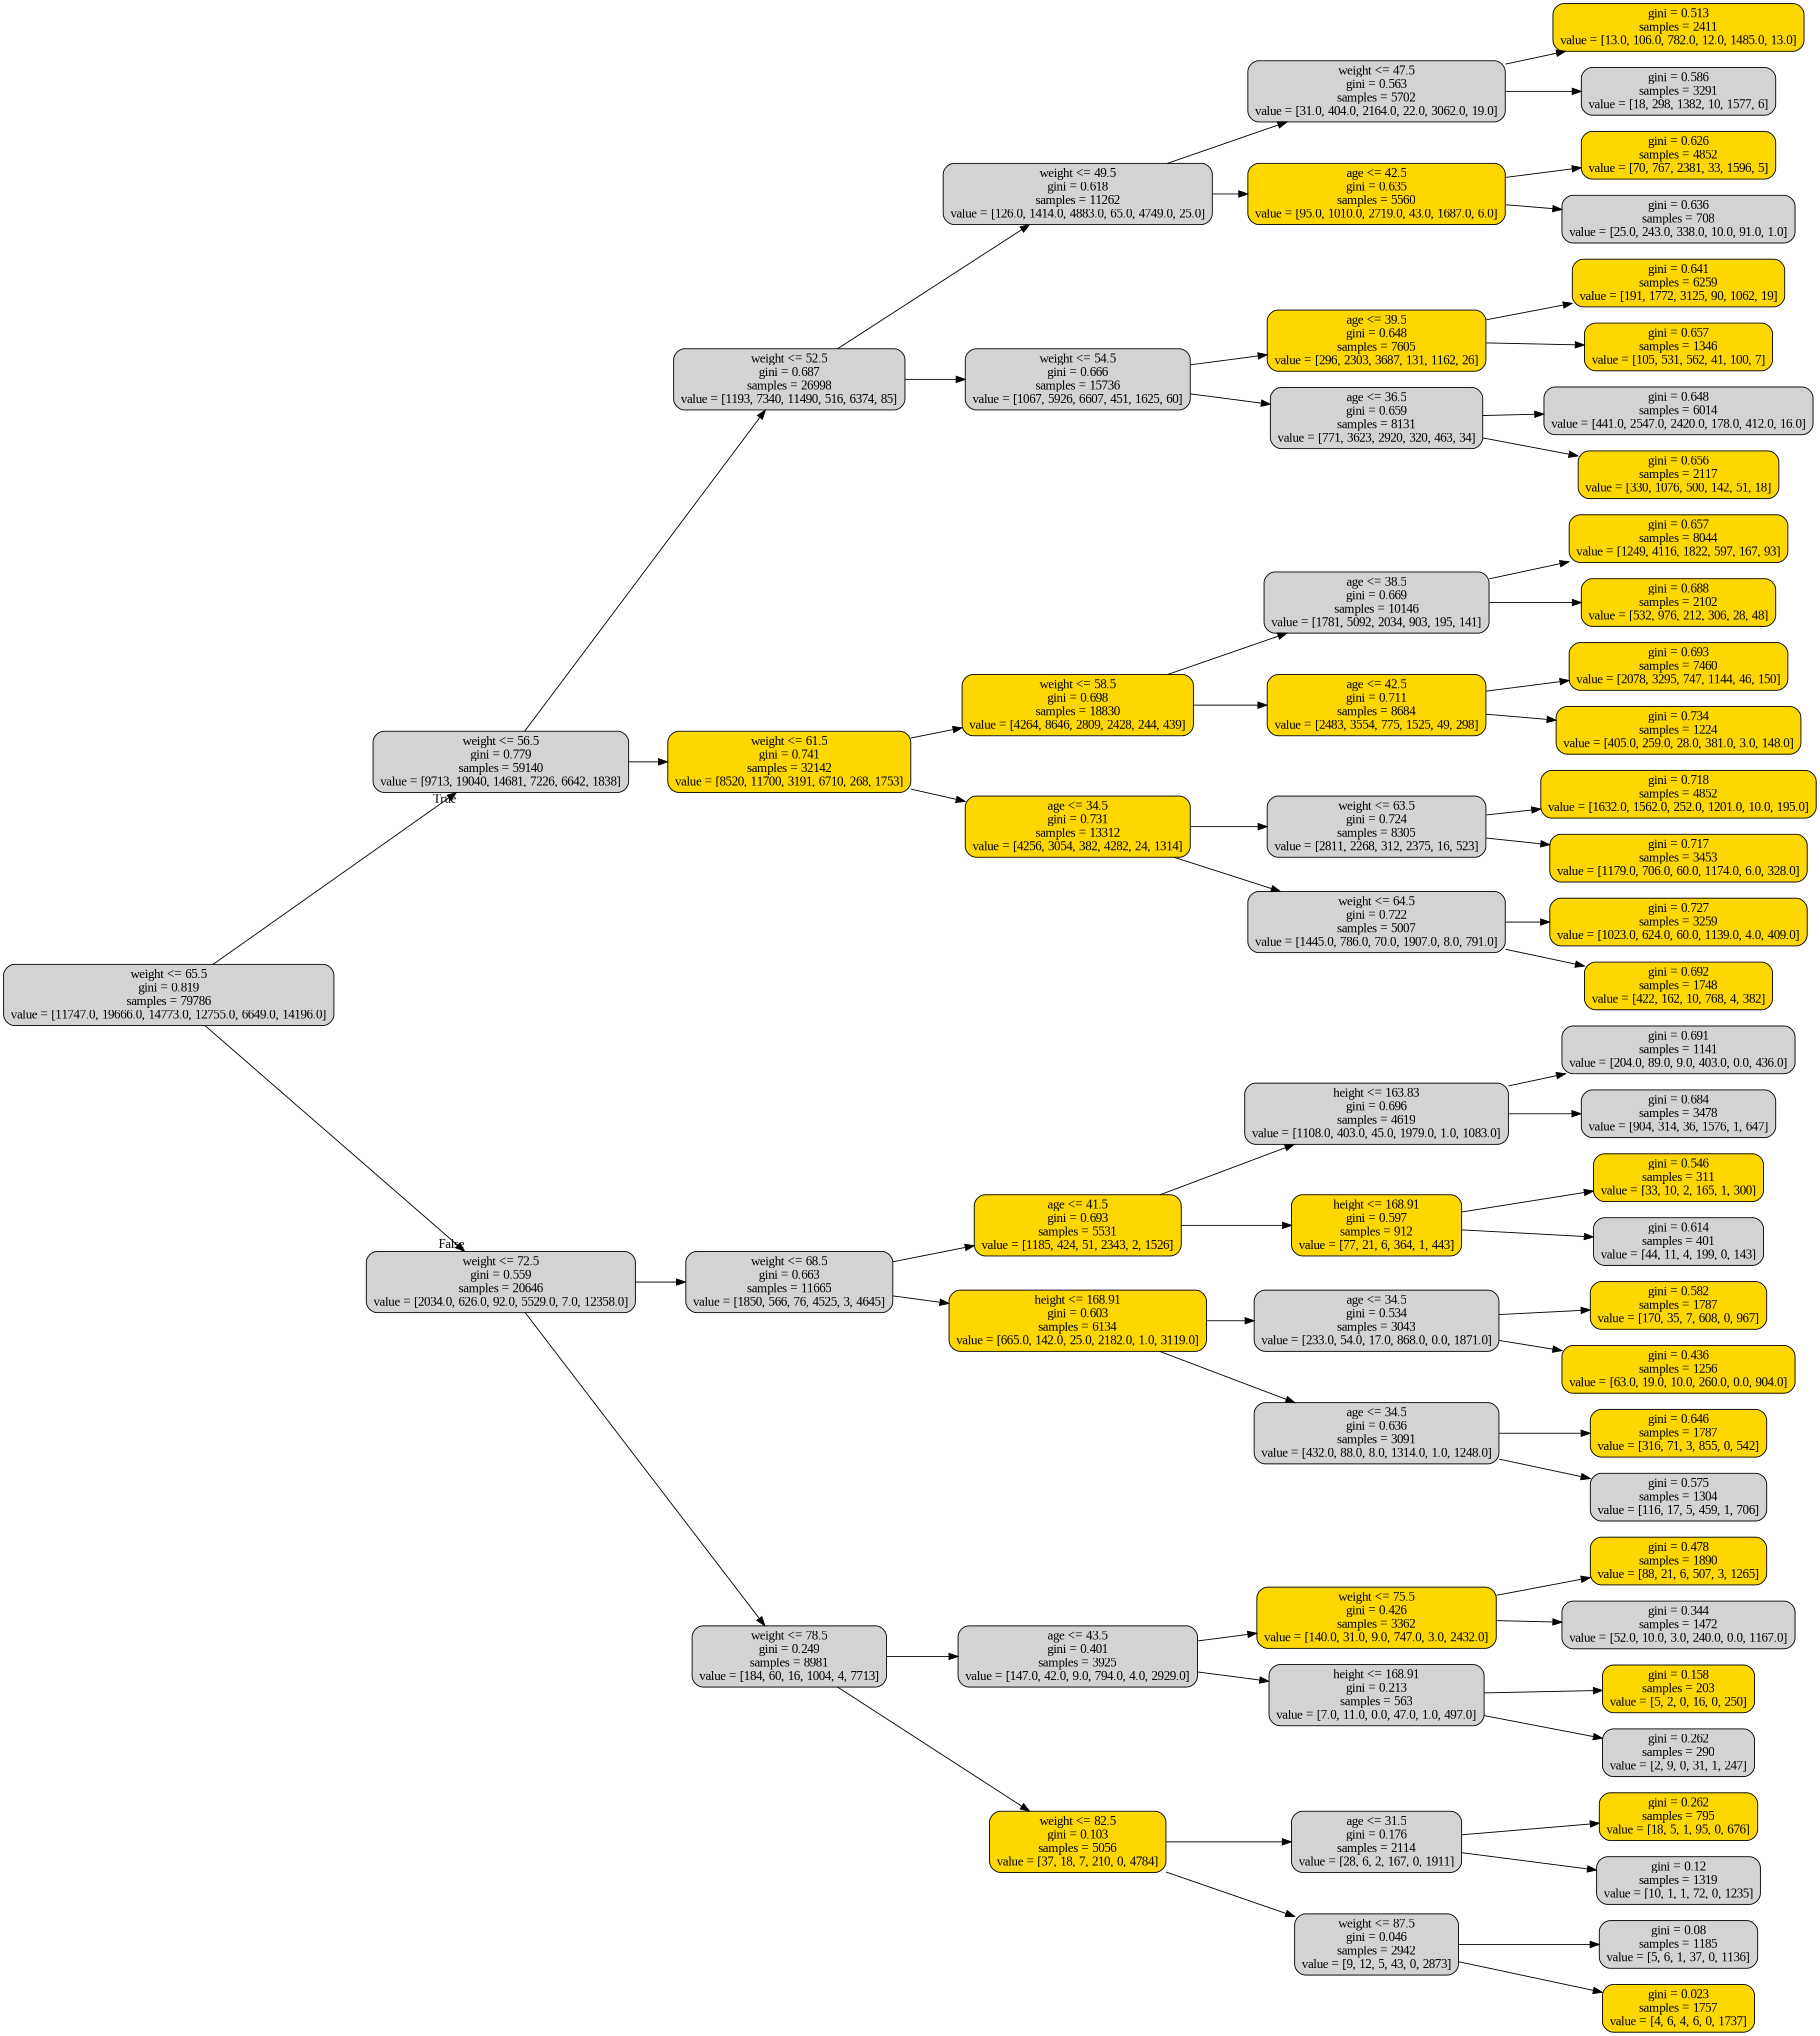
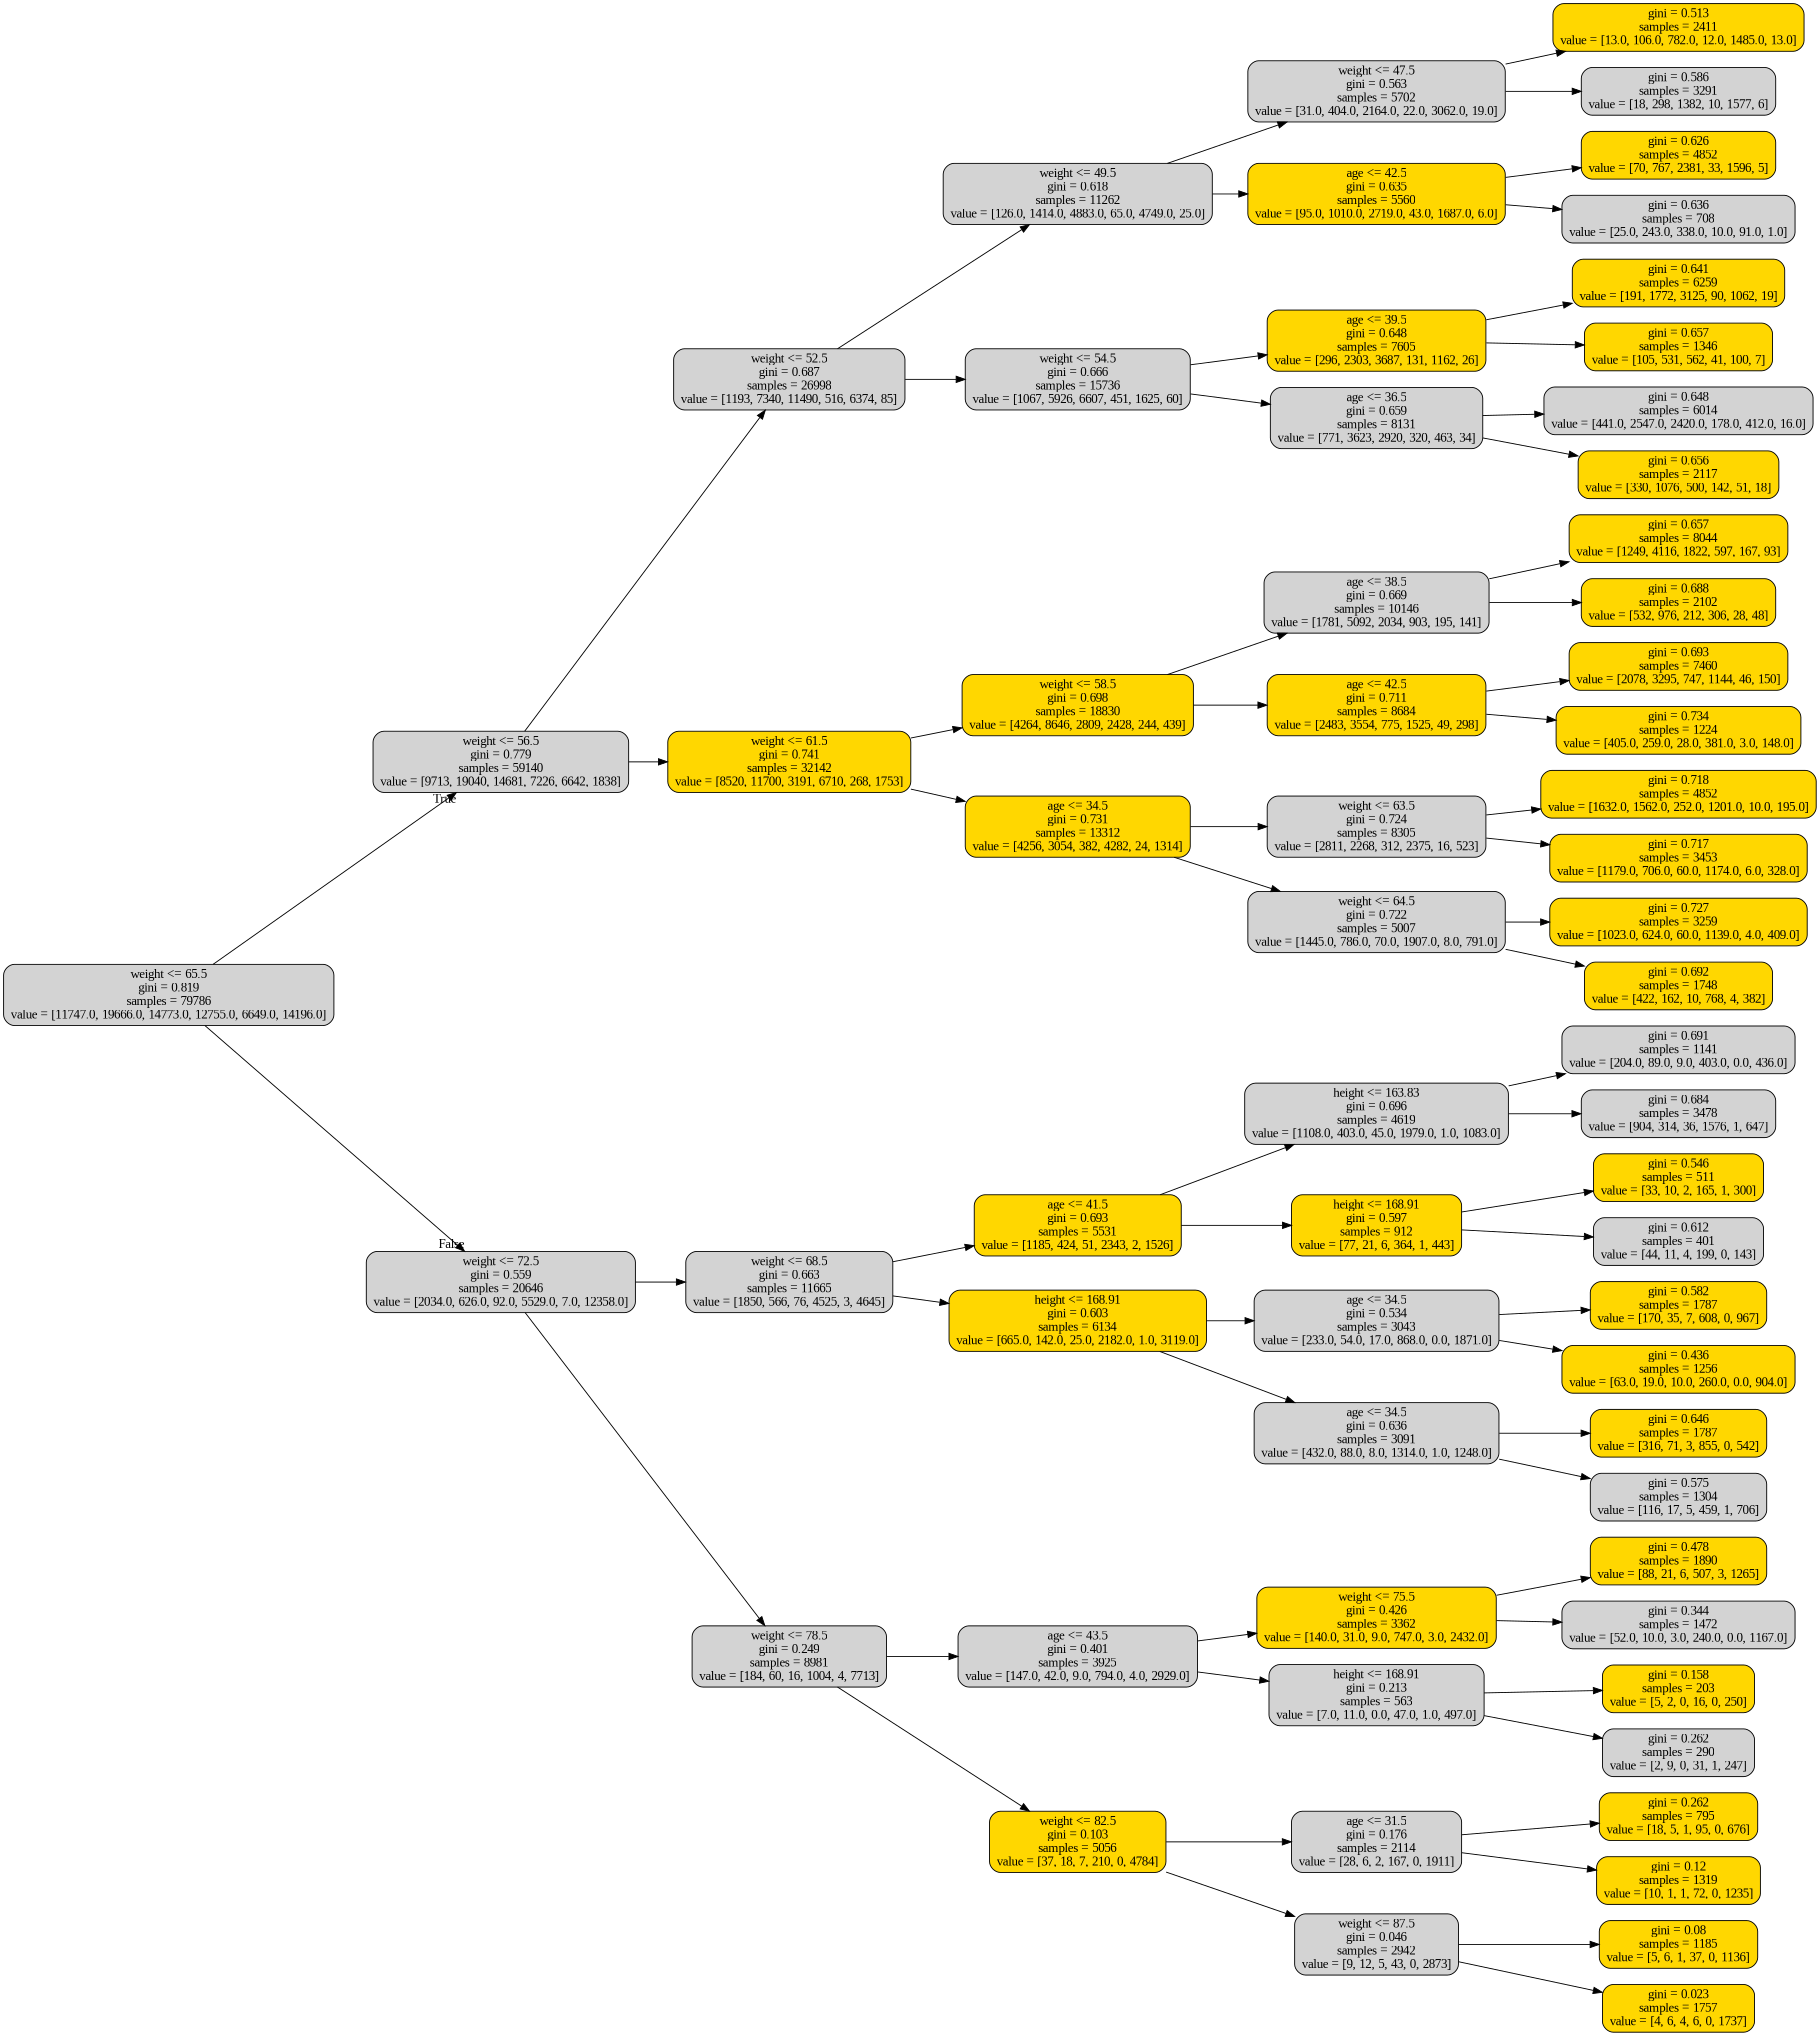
  digraph {
    fontname="Liberation Serif"
    rankdir=LR
    node [color=black fillcolor=gold fontname="Liberation Serif" shape=box style="filled, rounded"]
    edge [fontname="Liberation Serif"]
    n1 [fillcolor=lightgrey label="weight <= 65.5\ngini = 0.819\nsamples = 79786\nvalue = [11747.0, 19666.0, 14773.0, 12755.0, 6649.0, 14196.0]"]
    n2 [fillcolor=lightgrey label="weight <= 56.5\ngini = 0.779\nsamples = 59140\nvalue = [9713, 19040, 14681, 7226, 6642, 1838]"]
    n3 [fillcolor=lightgrey label="weight <= 72.5\ngini = 0.559\nsamples = 20646\nvalue = [2034.0, 626.0, 92.0, 5529.0, 7.0, 12358.0]"]
    n4 [fillcolor=lightgrey label="weight <= 52.5\ngini = 0.687\nsamples = 26998\nvalue = [1193, 7340, 11490, 516, 6374, 85]"]
    n5 [label="weight <= 61.5\ngini = 0.741\nsamples = 32142\nvalue = [8520, 11700, 3191, 6710, 268, 1753]"]
    n6 [fillcolor=lightgrey label="weight <= 68.5\ngini = 0.663\nsamples = 11665\nvalue = [1850, 566, 76, 4525, 3, 4645]"]
    n7 [fillcolor=lightgrey label="weight <= 78.5\ngini = 0.249\nsamples = 8981\nvalue = [184, 60, 16, 1004, 4, 7713]"]
    n8 [fillcolor=lightgrey label="weight <= 49.5\ngini = 0.618\nsamples = 11262\nvalue = [126.0, 1414.0, 4883.0, 65.0, 4749.0, 25.0]"]
    n9 [fillcolor=lightgrey label="weight <= 54.5\ngini = 0.666\nsamples = 15736\nvalue = [1067, 5926, 6607, 451, 1625, 60]"]
    n10 [label="weight <= 58.5\ngini = 0.698\nsamples = 18830\nvalue = [4264, 8646, 2809, 2428, 244, 439]"]
    n11 [label="age <= 34.5\ngini = 0.731\nsamples = 13312\nvalue = [4256, 3054, 382, 4282, 24, 1314]"]
    n12 [fillcolor=lightgrey label="weight <= 47.5\ngini = 0.563\nsamples = 5702\nvalue = [31.0, 404.0, 2164.0, 22.0, 3062.0, 19.0]"]
    n13 [label="age <= 42.5\ngini = 0.635\nsamples = 5560\nvalue = [95.0, 1010.0, 2719.0, 43.0, 1687.0, 6.0]"]
    n14 [label="age <= 39.5\ngini = 0.648\nsamples = 7605\nvalue = [296, 2303, 3687, 131, 1162, 26]"]
    n15 [fillcolor=lightgrey label="age <= 36.5\ngini = 0.659\nsamples = 8131\nvalue = [771, 3623, 2920, 320, 463, 34]"]
    n16 [label="gini = 0.513\nsamples = 2411\nvalue = [13.0, 106.0, 782.0, 12.0, 1485.0, 13.0]"]
    n17 [fillcolor=lightgrey label="gini = 0.586\nsamples = 3291\nvalue = [18, 298, 1382, 10, 1577, 6]"]
    n18 [label="gini = 0.626\nsamples = 4852\nvalue = [70, 767, 2381, 33, 1596, 5]"]
    n19 [fillcolor=lightgrey label="gini = 0.636\nsamples = 708\nvalue = [25.0, 243.0, 338.0, 10.0, 91.0, 1.0]"]
    n20 [label="gini = 0.641\nsamples = 6259\nvalue = [191, 1772, 3125, 90, 1062, 19]"]
    n21 [label="gini = 0.657\nsamples = 1346\nvalue = [105, 531, 562, 41, 100, 7]"]
    n22 [fillcolor=lightgrey label="gini = 0.648\nsamples = 6014\nvalue = [441.0, 2547.0, 2420.0, 178.0, 412.0, 16.0]"]
    n23 [label="gini = 0.656\nsamples = 2117\nvalue = [330, 1076, 500, 142, 51, 18]"]
    n24 [fillcolor=lightgrey label="age <= 38.5\ngini = 0.669\nsamples = 10146\nvalue = [1781, 5092, 2034, 903, 195, 141]"]
    n25 [label="age <= 42.5\ngini = 0.711\nsamples = 8684\nvalue = [2483, 3554, 775, 1525, 49, 298]"]
    n26 [fillcolor=lightgrey label="weight <= 63.5\ngini = 0.724\nsamples = 8305\nvalue = [2811, 2268, 312, 2375, 16, 523]"]
    n27 [fillcolor=lightgrey label="weight <= 64.5\ngini = 0.722\nsamples = 5007\nvalue = [1445.0, 786.0, 70.0, 1907.0, 8.0, 791.0]"]
    n28 [label="gini = 0.657\nsamples = 8044\nvalue = [1249, 4116, 1822, 597, 167, 93]"]
    n29 [label="gini = 0.688\nsamples = 2102\nvalue = [532, 976, 212, 306, 28, 48]"]
    n30 [label="gini = 0.693\nsamples = 7460\nvalue = [2078, 3295, 747, 1144, 46, 150]"]
    n31 [label="gini = 0.734\nsamples = 1224\nvalue = [405.0, 259.0, 28.0, 381.0, 3.0, 148.0]"]
    n32 [label="gini = 0.718\nsamples = 4852\nvalue = [1632.0, 1562.0, 252.0, 1201.0, 10.0, 195.0]"]
    n33 [label="gini = 0.717\nsamples = 3453\nvalue = [1179.0, 706.0, 60.0, 1174.0, 6.0, 328.0]"]
    n34 [label="gini = 0.727\nsamples = 3259\nvalue = [1023.0, 624.0, 60.0, 1139.0, 4.0, 409.0]"]
    n35 [label="gini = 0.692\nsamples = 1748\nvalue = [422, 162, 10, 768, 4, 382]"]
    n36 [label="age <= 41.5\ngini = 0.693\nsamples = 5531\nvalue = [1185, 424, 51, 2343, 2, 1526]"]
    n37 [label="height <= 168.91\ngini = 0.603\nsamples = 6134\nvalue = [665.0, 142.0, 25.0, 2182.0, 1.0, 3119.0]"]
    n38 [fillcolor=lightgrey label="age <= 43.5\ngini = 0.401\nsamples = 3925\nvalue = [147.0, 42.0, 9.0, 794.0, 4.0, 2929.0]"]
    n39 [label="weight <= 82.5\ngini = 0.103\nsamples = 5056\nvalue = [37, 18, 7, 210, 0, 4784]"]
    n40 [fillcolor=lightgrey label="height <= 163.83\ngini = 0.696\nsamples = 4619\nvalue = [1108.0, 403.0, 45.0, 1979.0, 1.0, 1083.0]"]
    n41 [label="height <= 168.91\ngini = 0.597\nsamples = 912\nvalue = [77, 21, 6, 364, 1, 443]"]
    n42 [fillcolor=lightgrey label="age <= 34.5\ngini = 0.534\nsamples = 3043\nvalue = [233.0, 54.0, 17.0, 868.0, 0.0, 1871.0]"]
    n43 [fillcolor=lightgrey label="age <= 34.5\ngini = 0.636\nsamples = 3091\nvalue = [432.0, 88.0, 8.0, 1314.0, 1.0, 1248.0]"]
    n44 [fillcolor=lightgrey label="gini = 0.691\nsamples = 1141\nvalue = [204.0, 89.0, 9.0, 403.0, 0.0, 436.0]"]
    n45 [fillcolor=lightgrey label="gini = 0.684\nsamples = 3478\nvalue = [904, 314, 36, 1576, 1, 647]"]
-   n46 [label="gini = 0.546\nsamples = 311\nvalue = [33, 10, 2, 165, 1, 300]"]
-   n47 [fillcolor=lightgrey label="gini = 0.614\nsamples = 401\nvalue = [44, 11, 4, 199, 0, 143]"]
+   n46 [label="gini = 0.546\nsamples = 511\nvalue = [33, 10, 2, 165, 1, 300]"]
+   n47 [fillcolor=lightgrey label="gini = 0.612\nsamples = 401\nvalue = [44, 11, 4, 199, 0, 143]"]
    n48 [label="gini = 0.582\nsamples = 1787\nvalue = [170, 35, 7, 608, 0, 967]"]
    n49 [label="gini = 0.436\nsamples = 1256\nvalue = [63.0, 19.0, 10.0, 260.0, 0.0, 904.0]"]
    n50 [label="gini = 0.646\nsamples = 1787\nvalue = [316, 71, 3, 855, 0, 542]"]
    n51 [fillcolor=lightgrey label="gini = 0.575\nsamples = 1304\nvalue = [116, 17, 5, 459, 1, 706]"]
    n52 [label="weight <= 75.5\ngini = 0.426\nsamples = 3362\nvalue = [140.0, 31.0, 9.0, 747.0, 3.0, 2432.0]"]
    n53 [fillcolor=lightgrey label="height <= 168.91\ngini = 0.213\nsamples = 563\nvalue = [7.0, 11.0, 0.0, 47.0, 1.0, 497.0]"]
    n54 [fillcolor=lightgrey label="age <= 31.5\ngini = 0.176\nsamples = 2114\nvalue = [28, 6, 2, 167, 0, 1911]"]
    n55 [fillcolor=lightgrey label="weight <= 87.5\ngini = 0.046\nsamples = 2942\nvalue = [9, 12, 5, 43, 0, 2873]"]
    n56 [label="gini = 0.478\nsamples = 1890\nvalue = [88, 21, 6, 507, 3, 1265]"]
    n57 [fillcolor=lightgrey label="gini = 0.344\nsamples = 1472\nvalue = [52.0, 10.0, 3.0, 240.0, 0.0, 1167.0]"]
    n58 [label="gini = 0.158\nsamples = 203\nvalue = [5, 2, 0, 16, 0, 250]"]
    n59 [fillcolor=lightgrey label="gini = 0.262\nsamples = 290\nvalue = [2, 9, 0, 31, 1, 247]"]
    n60 [label="gini = 0.262\nsamples = 795\nvalue = [18, 5, 1, 95, 0, 676]"]
-   n61 [fillcolor=lightgrey label="gini = 0.12\nsamples = 1319\nvalue = [10, 1, 1, 72, 0, 1235]"]
-   n62 [fillcolor=lightgrey label="gini = 0.08\nsamples = 1185\nvalue = [5, 6, 1, 37, 0, 1136]"]
+   n61 [label="gini = 0.12\nsamples = 1319\nvalue = [10, 1, 1, 72, 0, 1235]"]
+   n62 [label="gini = 0.08\nsamples = 1185\nvalue = [5, 6, 1, 37, 0, 1136]"]
    n63 [label="gini = 0.023\nsamples = 1757\nvalue = [4, 6, 4, 6, 0, 1737]"]
    n1 -> n2 [headlabel=True labelangle=45 labeldistance=2.5]
    n1 -> n3 [headlabel=False labelangle=-45 labeldistance=2.5]
    n2 -> n4
    n2 -> n5
    n3 -> n6
    n3 -> n7
    n4 -> n8
    n4 -> n9
    n5 -> n10
    n5 -> n11
    n6 -> n36
    n6 -> n37
    n7 -> n38
    n7 -> n39
    n8 -> n12
    n8 -> n13
    n9 -> n14
    n9 -> n15
    n10 -> n24
    n10 -> n25
    n11 -> n26
    n11 -> n27
    n12 -> n16
    n12 -> n17
    n13 -> n18
    n13 -> n19
    n14 -> n20
    n14 -> n21
    n15 -> n22
    n15 -> n23
    n24 -> n28
    n24 -> n29
    n25 -> n30
    n25 -> n31
    n26 -> n32
    n26 -> n33
    n27 -> n34
    n27 -> n35
    n36 -> n40
    n36 -> n41
    n37 -> n42
    n37 -> n43
    n38 -> n52
    n38 -> n53
    n39 -> n54
    n39 -> n55
    n40 -> n44
    n40 -> n45
    n41 -> n46
    n41 -> n47
    n42 -> n48
    n42 -> n49
    n43 -> n50
    n43 -> n51
    n52 -> n56
    n52 -> n57
    n53 -> n58
    n53 -> n59
    n54 -> n60
    n54 -> n61
    n55 -> n62
    n55 -> n63
  }
